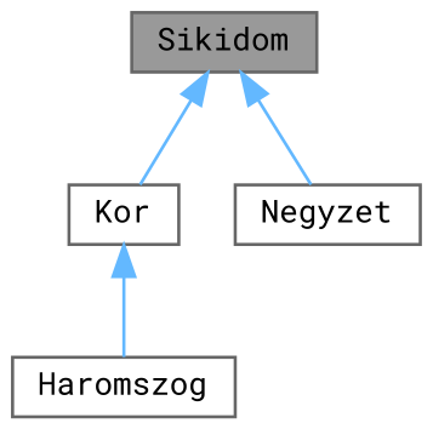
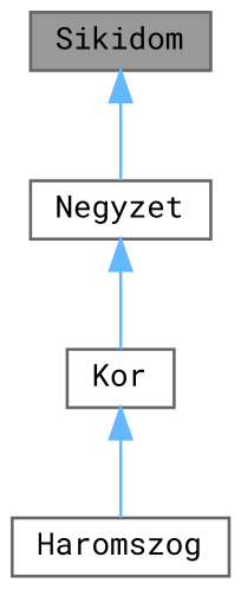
  digraph {
    fontname="Roboto Mono"
    node [color=gray40 fillcolor=white fontname="Roboto Mono" fontsize=10 shape=box style=filled]
    edge [color=steelblue1 dir=back fontname="Roboto Mono" fontsize=10 labelfontname=Helvetica labelfontsize=10 style=solid]
    n1 [fillcolor=grey60 fontcolor=black height=0.2 label=Sikidom width=0.4]
    n2 [height=0.2 label=Kor width=0.4]
    n3 [height=0.2 label=Negyzet width=0.4]
    n4 [height=0.2 label=Haromszog width=0.4]
-   n1 -> n2
+   n3 -> n2
    n1 -> n3
    n2 -> n4
  }
